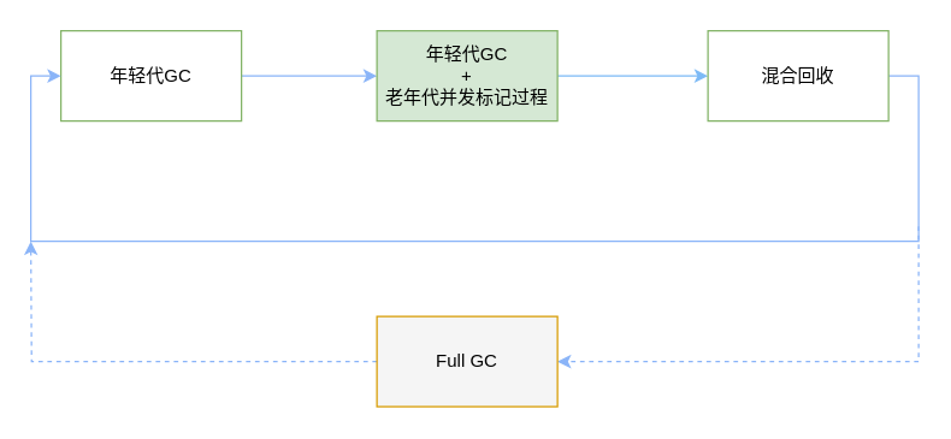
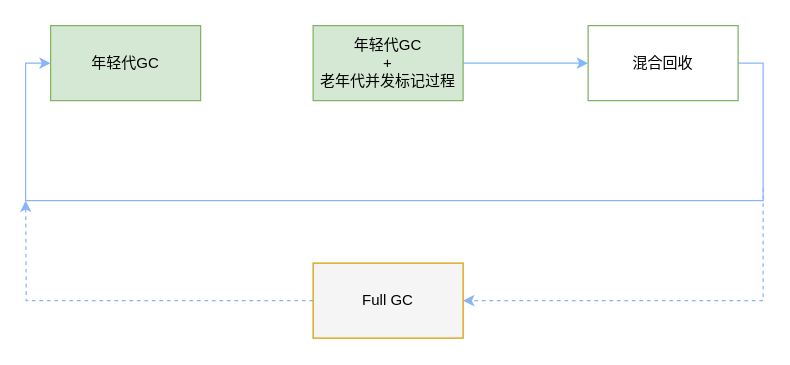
  <mxCell id="0" />
  <mxCell id="1" parent="0" />
- <mxCell id="2" style="edgeStyle=orthogonalEdgeStyle;rounded=0;orthogonalLoop=1;jettySize=auto;html=1;exitX=1;exitY=0.5;exitDx=0;exitDy=0;strokeColor=#8ab4f8;" parent="1" source="3" target="5" edge="1"><mxGeometry relative="1" as="geometry" /></mxCell>
- <mxCell id="3" value="&lt;div class=&quot;lake-content&quot;&gt;年轻代GC&lt;/div&gt;" style="rounded=0;whiteSpace=wrap;html=1;fillColor=#ffffff;strokeColor=#82b366;" parent="1" vertex="1"><mxGeometry x="40" y="20" width="120" height="60" as="geometry" /></mxCell>
+ <mxCell id="3" value="&lt;div class=&quot;lake-content&quot;&gt;年轻代GC&lt;/div&gt;" style="rounded=0;whiteSpace=wrap;html=1;fillColor=#d5e8d4;strokeColor=#82b366;" parent="1" vertex="1"><mxGeometry x="40" y="20" width="120" height="60" as="geometry" /></mxCell>
  <mxCell id="4" style="edgeStyle=orthogonalEdgeStyle;rounded=0;orthogonalLoop=1;jettySize=auto;html=1;entryX=0;entryY=0.5;entryDx=0;entryDy=0;strokeColor=#7dbaf6;" parent="1" source="5" target="7" edge="1"><mxGeometry relative="1" as="geometry" /></mxCell>
  <mxCell id="5" value="年轻代GC&lt;br&gt;+&lt;div class=&quot;lake-content&quot;&gt;老年代并发标记过程&lt;/div&gt;" style="rounded=0;whiteSpace=wrap;html=1;fillColor=#d5e8d4;strokeColor=#82b366;" parent="1" vertex="1"><mxGeometry x="250" y="20" width="120" height="60" as="geometry" /></mxCell>
  <mxCell id="6" style="edgeStyle=orthogonalEdgeStyle;rounded=0;orthogonalLoop=1;jettySize=auto;html=1;exitX=1;exitY=0.5;exitDx=0;exitDy=0;entryX=0;entryY=0.5;entryDx=0;entryDy=0;strokeColor=#8ab4f8;" parent="1" source="7" target="3" edge="1"><mxGeometry relative="1" as="geometry"><Array as="points"><mxPoint x="610" y="50" /><mxPoint x="610" y="160" /><mxPoint x="20" y="160" /><mxPoint x="20" y="50" /></Array></mxGeometry></mxCell>
  <mxCell id="7" value="&lt;div class=&quot;lake-content&quot;&gt;混合回收&lt;/div&gt;" style="rounded=0;whiteSpace=wrap;html=1;fillColor=#ffffff;strokeColor=#82b366;" parent="1" vertex="1"><mxGeometry x="470" y="20" width="120" height="60" as="geometry" /></mxCell>
  <mxCell id="8" value="" style="endArrow=classic;html=1;rounded=0;dashed=1;strokeColor=#8ab4f8;" parent="1" target="10" edge="1"><mxGeometry width="50" height="50" relative="1" as="geometry"><mxPoint x="610" y="150" as="sourcePoint" /><mxPoint x="370" y="240" as="targetPoint" /><Array as="points"><mxPoint x="610" y="200" /><mxPoint x="610" y="240" /></Array></mxGeometry></mxCell>
  <mxCell id="9" style="edgeStyle=orthogonalEdgeStyle;rounded=0;orthogonalLoop=1;jettySize=auto;html=1;dashed=1;strokeColor=#8ab4f8;" parent="1" source="10" edge="1"><mxGeometry relative="1" as="geometry"><mxPoint x="20" y="160" as="targetPoint" /></mxGeometry></mxCell>
  <mxCell id="10" value="Full GC" style="rounded=0;whiteSpace=wrap;html=1;fillColor=#f5f5f5;strokeColor=#d79b00;" parent="1" vertex="1"><mxGeometry x="250" y="210" width="120" height="60" as="geometry" /></mxCell>
